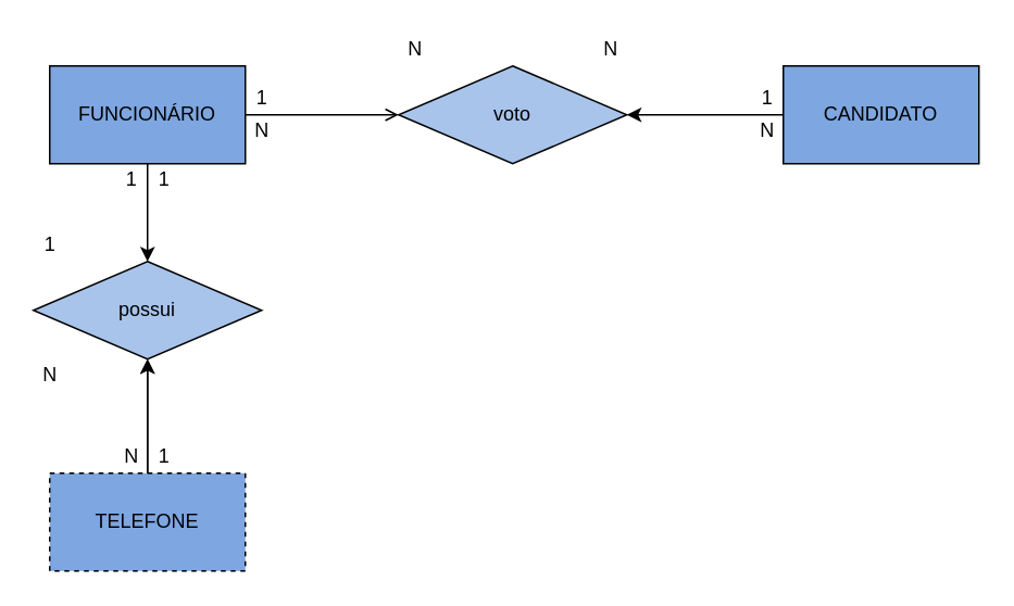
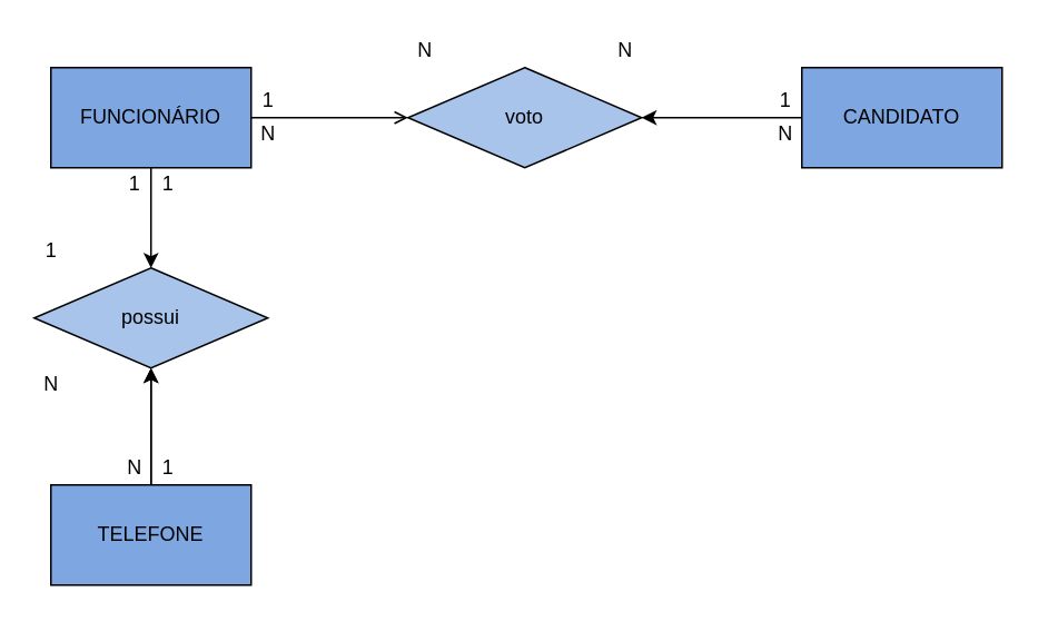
  <mxCell id="0" />
  <mxCell id="1" parent="0" />
  <mxCell id="2" value="FUNCIONÁRIO" style="rounded=0;whiteSpace=wrap;html=1;fillColor=#7EA6E0;" parent="1" vertex="1"><mxGeometry x="30" y="40" width="120" height="60" as="geometry" /></mxCell>
  <mxCell id="3" value="CANDIDATO" style="rounded=0;whiteSpace=wrap;html=1;fillColor=#7EA6E0;" parent="1" vertex="1"><mxGeometry x="480" y="40" width="120" height="60" as="geometry" /></mxCell>
  <mxCell id="4" value="voto" style="rhombus;whiteSpace=wrap;html=1;fillColor=#A9C4EB;" parent="1" vertex="1"><mxGeometry x="244" y="40" width="140" height="60" as="geometry" /></mxCell>
  <mxCell id="5" value="" style="endArrow=open;html=1;exitX=1;exitY=0.5;exitDx=0;exitDy=0;entryX=0;entryY=0.5;entryDx=0;entryDy=0;" parent="1" source="2" target="4" edge="1"><mxGeometry width="50" height="50" relative="1" as="geometry"><mxPoint x="290" y="100" as="sourcePoint" /><mxPoint x="340" y="50" as="targetPoint" /></mxGeometry></mxCell>
  <mxCell id="6" value="" style="endArrow=classic;html=1;exitX=0;exitY=0.5;exitDx=0;exitDy=0;entryX=1;entryY=0.5;entryDx=0;entryDy=0;" parent="1" source="3" target="4" edge="1"><mxGeometry width="50" height="50" relative="1" as="geometry"><mxPoint x="386" y="90" as="sourcePoint" /><mxPoint x="480" y="90" as="targetPoint" /></mxGeometry></mxCell>
  <mxCell id="7" value="1" style="text;html=1;align=center;verticalAlign=middle;resizable=0;points=[];autosize=1;" parent="1" vertex="1"><mxGeometry x="150" y="50" width="20" height="20" as="geometry" /></mxCell>
  <mxCell id="8" value="1" style="text;html=1;align=center;verticalAlign=middle;resizable=0;points=[];autosize=1;" parent="1" vertex="1"><mxGeometry x="460" y="50" width="20" height="20" as="geometry" /></mxCell>
  <mxCell id="9" value="N" style="text;html=1;align=center;verticalAlign=middle;resizable=0;points=[];autosize=1;" parent="1" vertex="1"><mxGeometry x="150" y="70" width="20" height="20" as="geometry" /></mxCell>
  <mxCell id="10" value="N" style="text;html=1;align=center;verticalAlign=middle;resizable=0;points=[];autosize=1;" parent="1" vertex="1"><mxGeometry x="460" y="70" width="20" height="20" as="geometry" /></mxCell>
  <mxCell id="11" value="N" style="text;html=1;align=center;verticalAlign=middle;resizable=0;points=[];autosize=1;" parent="1" vertex="1"><mxGeometry x="244" y="20" width="20" height="20" as="geometry" /></mxCell>
  <mxCell id="12" value="N" style="text;html=1;align=center;verticalAlign=middle;resizable=0;points=[];autosize=1;" parent="1" vertex="1"><mxGeometry x="364" y="20" width="20" height="20" as="geometry" /></mxCell>
  <mxCell id="13" value="" style="edgeStyle=orthogonalEdgeStyle;rounded=0;orthogonalLoop=1;jettySize=auto;html=1;" parent="1" source="14" target="15" edge="1"><mxGeometry relative="1" as="geometry" /></mxCell>
- <mxCell id="14" value="TELEFONE" style="rounded=0;whiteSpace=wrap;html=1;fillColor=#7EA6E0;dashed=1;" parent="1" vertex="1"><mxGeometry x="30" y="290" width="120" height="60" as="geometry" /></mxCell>
+ <mxCell id="14" value="TELEFONE" style="rounded=0;whiteSpace=wrap;html=1;fillColor=#7EA6E0;" parent="1" vertex="1"><mxGeometry x="30" y="290" width="120" height="60" as="geometry" /></mxCell>
  <mxCell id="15" value="possui" style="rhombus;whiteSpace=wrap;html=1;fillColor=#A9C4EB;" parent="1" vertex="1"><mxGeometry x="20" y="160" width="140" height="60" as="geometry" /></mxCell>
  <mxCell id="16" value="" style="endArrow=classic;html=1;exitX=0.5;exitY=0;exitDx=0;exitDy=0;entryX=0.5;entryY=1;entryDx=0;entryDy=0;" parent="1" source="14" target="15" edge="1"><mxGeometry width="50" height="50" relative="1" as="geometry"><mxPoint x="290" y="280" as="sourcePoint" /><mxPoint x="340" y="230" as="targetPoint" /></mxGeometry></mxCell>
  <mxCell id="17" value="" style="endArrow=classic;html=1;exitX=0.5;exitY=1;exitDx=0;exitDy=0;entryX=0.5;entryY=0;entryDx=0;entryDy=0;" parent="1" source="2" target="15" edge="1"><mxGeometry width="50" height="50" relative="1" as="geometry"><mxPoint x="100" y="300" as="sourcePoint" /><mxPoint x="100" y="230" as="targetPoint" /></mxGeometry></mxCell>
  <mxCell id="18" value="N" style="text;html=1;align=center;verticalAlign=middle;resizable=0;points=[];autosize=1;" parent="1" vertex="1"><mxGeometry x="70" y="270" width="20" height="20" as="geometry" /></mxCell>
  <mxCell id="19" value="1" style="text;html=1;align=center;verticalAlign=middle;resizable=0;points=[];autosize=1;" parent="1" vertex="1"><mxGeometry x="90" y="270" width="20" height="20" as="geometry" /></mxCell>
  <mxCell id="20" value="1" style="text;html=1;align=center;verticalAlign=middle;resizable=0;points=[];autosize=1;" parent="1" vertex="1"><mxGeometry x="90" y="100" width="20" height="20" as="geometry" /></mxCell>
  <mxCell id="21" value="1" style="text;html=1;align=center;verticalAlign=middle;resizable=0;points=[];autosize=1;" parent="1" vertex="1"><mxGeometry x="70" y="100" width="20" height="20" as="geometry" /></mxCell>
  <mxCell id="22" value="N" style="text;html=1;align=center;verticalAlign=middle;resizable=0;points=[];autosize=1;" parent="1" vertex="1"><mxGeometry x="20" y="220" width="20" height="20" as="geometry" /></mxCell>
  <mxCell id="23" value="1" style="text;html=1;align=center;verticalAlign=middle;resizable=0;points=[];autosize=1;" parent="1" vertex="1"><mxGeometry x="20" y="140" width="20" height="20" as="geometry" /></mxCell>
